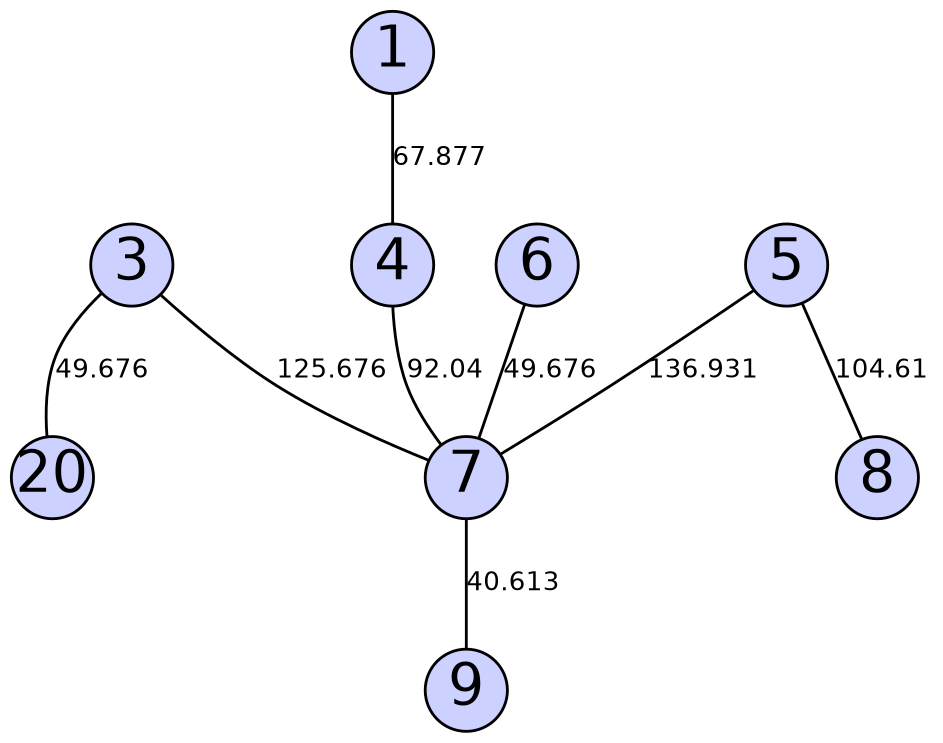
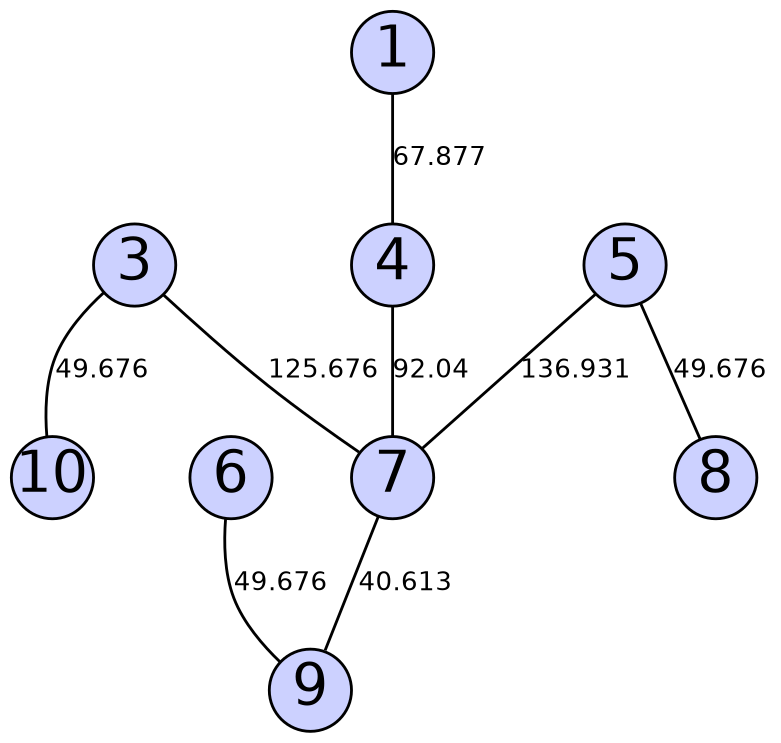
  graph {
    node [fillcolor="0.650 0.200 1.000" fixedsize=true fontname=Helvetica fontsize=20 shape=circle style=filled]
    edge [fontname=Helvetica fontsize=9]
    1 [width=0.4]
    4 [width=0.4]
    7 [width=0.4]
    9 [width=0.4]
    3 [width=0.4]
-   10 [width=0.4 label=20]
+   10 [width=0.4]
    5 [width=0.4]
    8 [width=0.4]
    6 [width=0.4]
    1 -- 4 [label=67.877]
    4 -- 7 [label=92.04]
    7 -- 9 [label=40.613]
    3 -- 7 [label=125.676]
    3 -- 10 [label=49.676]
    5 -- 7 [label=136.931]
-   5 -- 8 [label=104.61]
-   6 -- 7 [label=49.676]
+   5 -- 8 [label=49.676]
+   6 -- 9 [label=49.676]
  }
